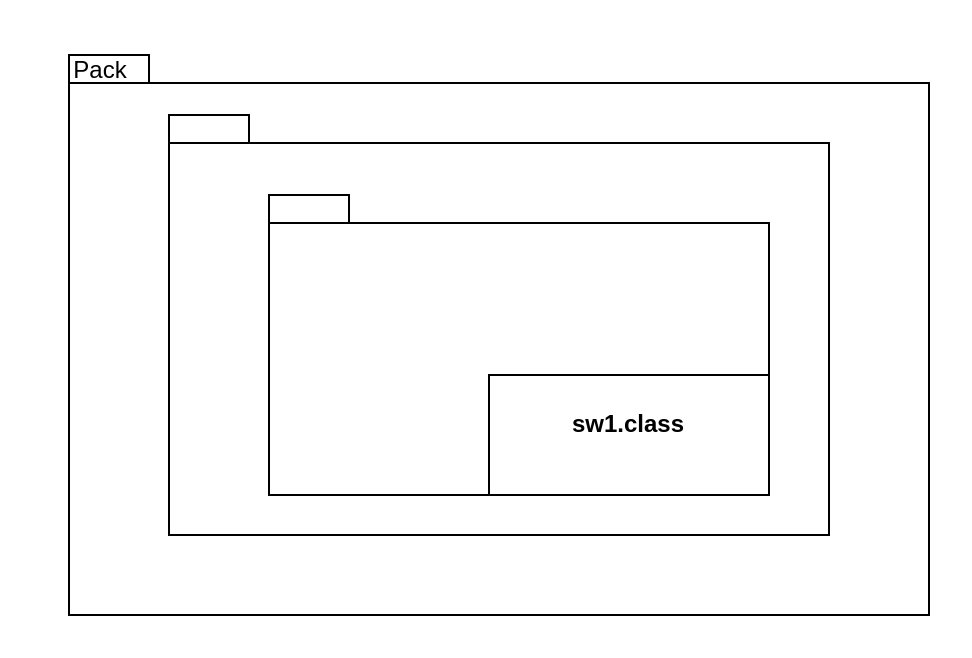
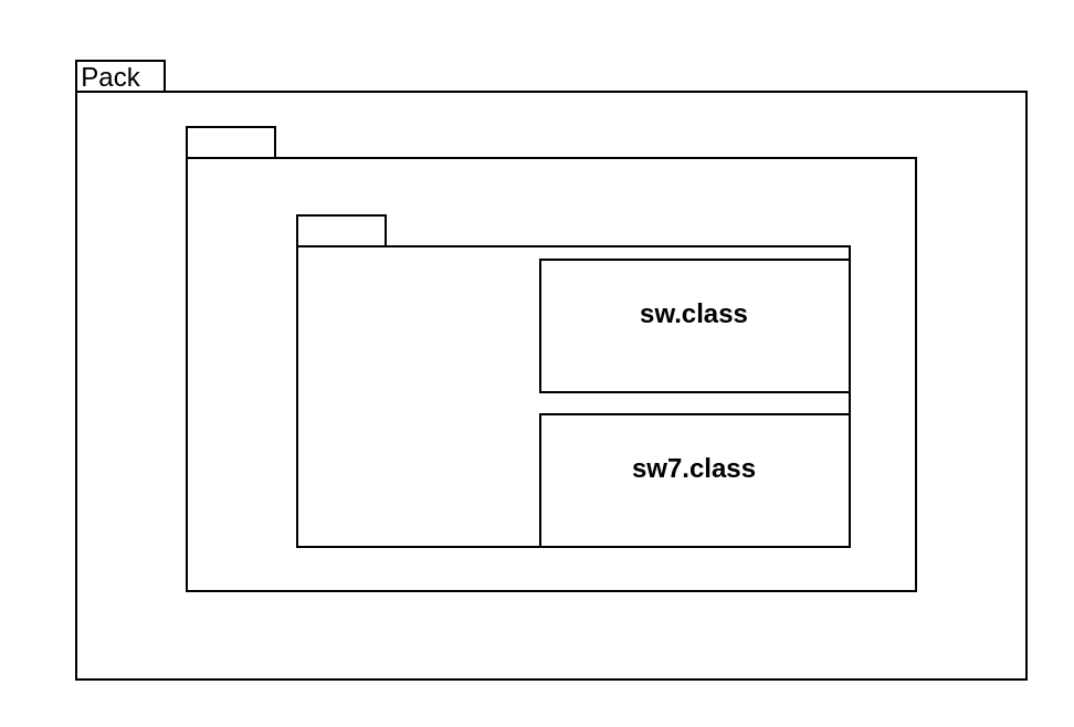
  <mxCell id="0" />
  <mxCell id="1" parent="0" />
  <mxCell id="2" value="" style="shape=folder;fontStyle=1;spacingTop=10;tabWidth=40;tabHeight=14;tabPosition=left;html=1;whiteSpace=wrap;" vertex="1" parent="1"><mxGeometry x="34" y="27" width="430" height="280" as="geometry" /></mxCell>
  <mxCell id="3" value="" style="shape=folder;fontStyle=1;spacingTop=10;tabWidth=40;tabHeight=14;tabPosition=left;html=1;whiteSpace=wrap;" vertex="1" parent="1"><mxGeometry x="84" y="57" width="330" height="210" as="geometry" /></mxCell>
  <mxCell id="4" value="" style="shape=folder;fontStyle=1;spacingTop=10;tabWidth=40;tabHeight=14;tabPosition=left;html=1;whiteSpace=wrap;" vertex="1" parent="1"><mxGeometry x="134" y="97" width="250" height="150" as="geometry" /></mxCell>
- <mxCell id="6" value="&lt;p style=&quot;margin:0px;margin-top:4px;text-align:center;&quot;&gt;&lt;br&gt;&lt;b&gt;sw1.class&lt;/b&gt;&lt;/p&gt;" style="verticalAlign=top;align=left;overflow=fill;fontSize=12;fontFamily=Helvetica;html=1;whiteSpace=wrap;" vertex="1" parent="1"><mxGeometry x="244" y="187" width="140" height="60" as="geometry" /></mxCell>
+ <mxCell id="5" value="&lt;p style=&quot;margin:0px;margin-top:4px;text-align:center;&quot;&gt;&lt;br&gt;&lt;b&gt;sw.class&lt;/b&gt;&lt;/p&gt;&lt;p style=&quot;margin:0px;margin-top:4px;text-align:center;&quot;&gt;&lt;b&gt;&lt;br&gt;&lt;/b&gt;&lt;/p&gt;" style="verticalAlign=top;align=left;overflow=fill;fontSize=12;fontFamily=Helvetica;html=1;whiteSpace=wrap;" vertex="1" parent="1"><mxGeometry x="244" y="117" width="140" height="60" as="geometry" /></mxCell>
+ <mxCell id="6" value="&lt;p style=&quot;margin:0px;margin-top:4px;text-align:center;&quot;&gt;&lt;br&gt;&lt;b&gt;sw7.class&lt;/b&gt;&lt;/p&gt;" style="verticalAlign=top;align=left;overflow=fill;fontSize=12;fontFamily=Helvetica;html=1;whiteSpace=wrap;" vertex="1" parent="1"><mxGeometry x="244" y="187" width="140" height="60" as="geometry" /></mxCell>
  <mxCell id="7" value="Pack" style="text;strokeColor=none;align=center;fillColor=none;html=1;verticalAlign=middle;whiteSpace=wrap;rounded=0;" vertex="1" parent="1"><mxGeometry x="20" y="20" width="60" height="30" as="geometry" /></mxCell>
